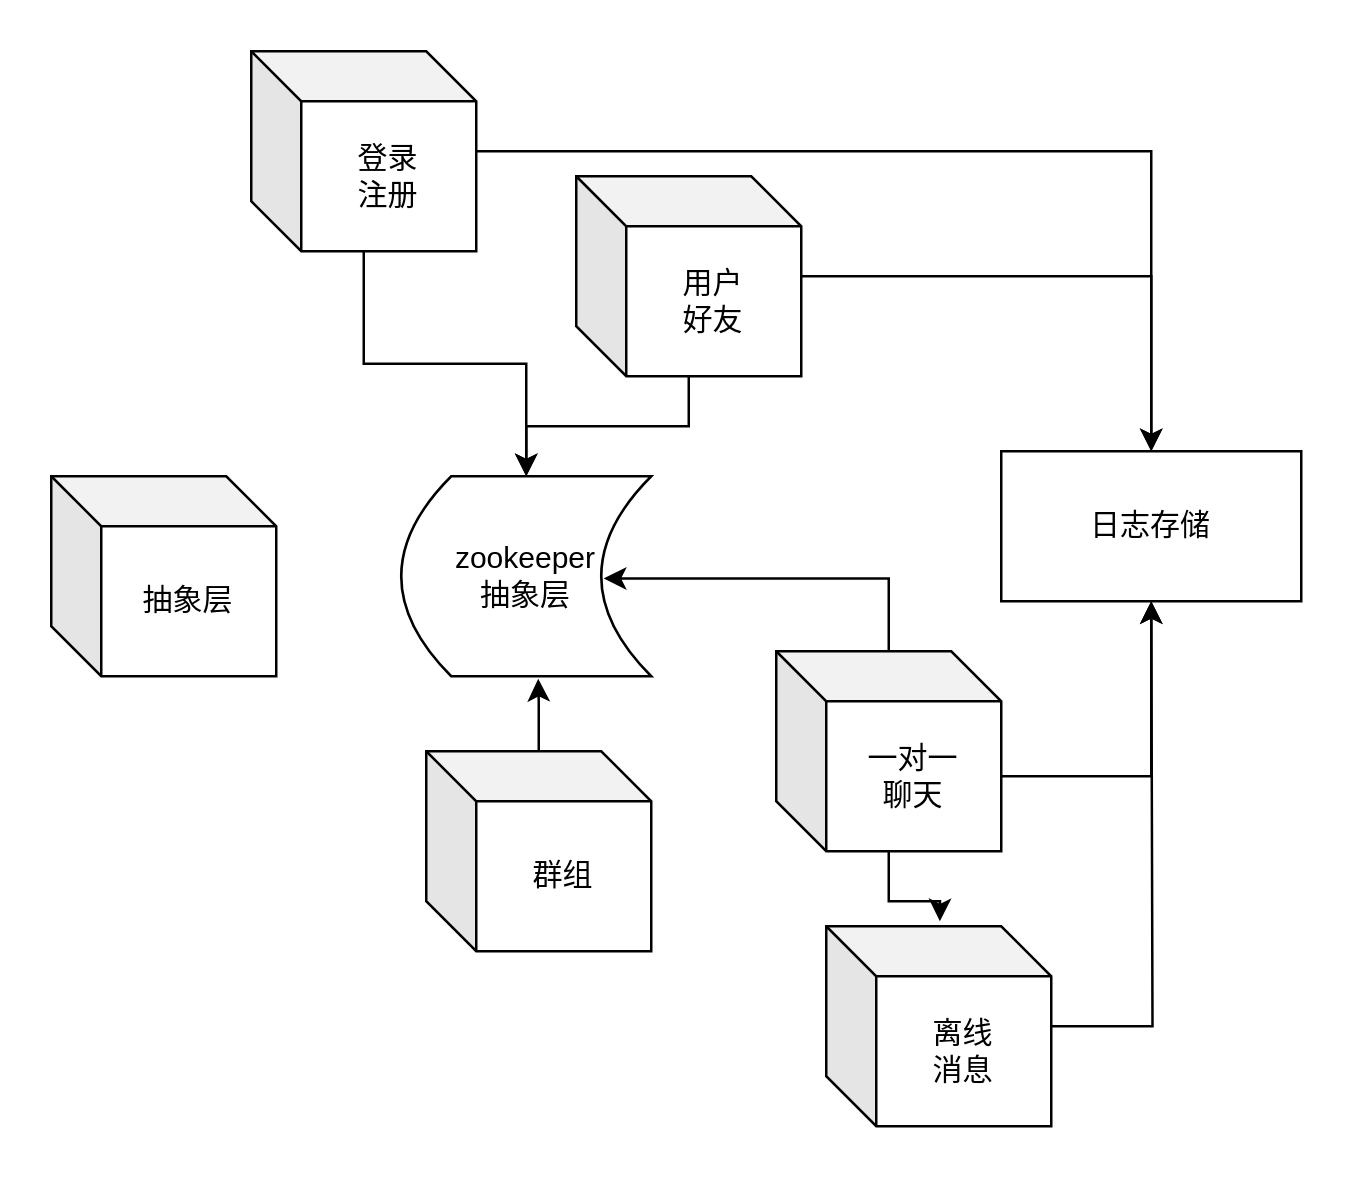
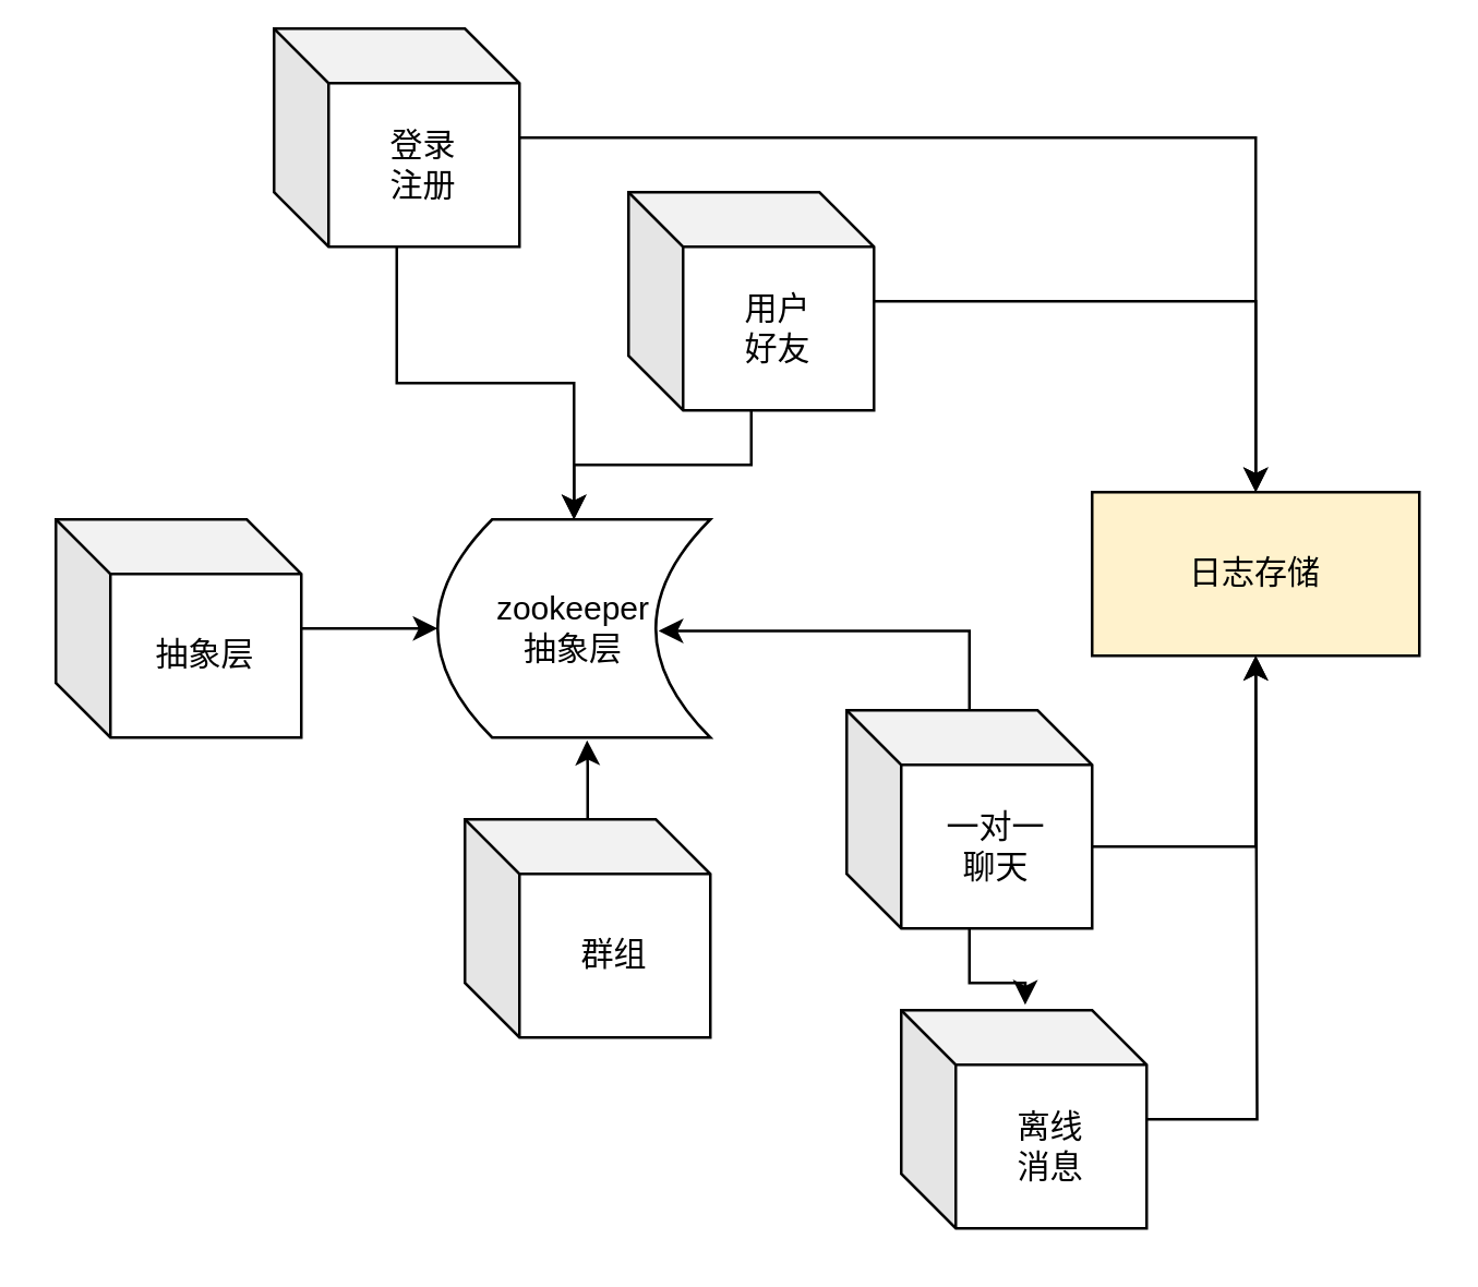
  <mxCell id="0" />
  <mxCell id="1" parent="0" />
  <mxCell id="2" style="edgeStyle=orthogonalEdgeStyle;rounded=0;orthogonalLoop=1;jettySize=auto;html=1;entryX=0.5;entryY=0;entryDx=0;entryDy=0;" edge="1" parent="1" source="4" target="5"><mxGeometry relative="1" as="geometry" /></mxCell>
  <mxCell id="3" style="edgeStyle=orthogonalEdgeStyle;rounded=0;orthogonalLoop=1;jettySize=auto;html=1;entryX=0.5;entryY=0;entryDx=0;entryDy=0;" edge="1" parent="1" source="4" target="19"><mxGeometry relative="1" as="geometry" /></mxCell>
- <mxCell id="4" value="登录&lt;div&gt;注册&lt;/div&gt;" style="shape=cube;whiteSpace=wrap;html=1;boundedLbl=1;backgroundOutline=1;darkOpacity=0.05;darkOpacity2=0.1;" vertex="1" parent="1"><mxGeometry x="100" y="20" width="90" height="80" as="geometry" /></mxCell>
+ <mxCell id="4" value="登录&lt;div&gt;注册&lt;/div&gt;" style="shape=cube;whiteSpace=wrap;html=1;boundedLbl=1;backgroundOutline=1;darkOpacity=0.05;darkOpacity2=0.1;" vertex="1" parent="1"><mxGeometry x="100" y="10" width="90" height="80" as="geometry" /></mxCell>
  <mxCell id="5" value="zookeeper&lt;div&gt;抽象层&lt;/div&gt;" style="shape=dataStorage;whiteSpace=wrap;html=1;fixedSize=1;" vertex="1" parent="1"><mxGeometry x="160" y="190" width="100" height="80" as="geometry" /></mxCell>
  <mxCell id="6" style="edgeStyle=orthogonalEdgeStyle;rounded=0;orthogonalLoop=1;jettySize=auto;html=1;entryX=0.5;entryY=0;entryDx=0;entryDy=0;" edge="1" parent="1" source="8" target="5"><mxGeometry relative="1" as="geometry" /></mxCell>
  <mxCell id="7" style="edgeStyle=orthogonalEdgeStyle;rounded=0;orthogonalLoop=1;jettySize=auto;html=1;entryX=0.5;entryY=0;entryDx=0;entryDy=0;" edge="1" parent="1" source="8" target="19"><mxGeometry relative="1" as="geometry" /></mxCell>
  <mxCell id="8" value="用户&lt;div&gt;好友&lt;/div&gt;" style="shape=cube;whiteSpace=wrap;html=1;boundedLbl=1;backgroundOutline=1;darkOpacity=0.05;darkOpacity2=0.1;" vertex="1" parent="1"><mxGeometry x="230" y="70" width="90" height="80" as="geometry" /></mxCell>
+ <mxCell id="9" style="edgeStyle=orthogonalEdgeStyle;rounded=0;orthogonalLoop=1;jettySize=auto;html=1;entryX=0;entryY=0.5;entryDx=0;entryDy=0;" edge="1" parent="1" source="10" target="5"><mxGeometry relative="1" as="geometry"><mxPoint x="150" y="230" as="targetPoint" /></mxGeometry></mxCell>
  <mxCell id="10" value="抽象层" style="shape=cube;whiteSpace=wrap;html=1;boundedLbl=1;backgroundOutline=1;darkOpacity=0.05;darkOpacity2=0.1;" vertex="1" parent="1"><mxGeometry x="20" y="190" width="90" height="80" as="geometry" /></mxCell>
  <mxCell id="11" style="edgeStyle=orthogonalEdgeStyle;rounded=0;orthogonalLoop=1;jettySize=auto;html=1;entryX=0.548;entryY=1.013;entryDx=0;entryDy=0;entryPerimeter=0;" edge="1" parent="1" source="12" target="5"><mxGeometry relative="1" as="geometry"><mxPoint x="215" y="280" as="targetPoint" /></mxGeometry></mxCell>
  <mxCell id="12" value="群组" style="shape=cube;whiteSpace=wrap;html=1;boundedLbl=1;backgroundOutline=1;darkOpacity=0.05;darkOpacity2=0.1;" vertex="1" parent="1"><mxGeometry x="170" y="300" width="90" height="80" as="geometry" /></mxCell>
  <mxCell id="13" style="edgeStyle=orthogonalEdgeStyle;rounded=0;orthogonalLoop=1;jettySize=auto;html=1;" edge="1" parent="1" source="14"><mxGeometry relative="1" as="geometry"><mxPoint x="460" y="240" as="targetPoint" /></mxGeometry></mxCell>
  <mxCell id="14" value="离线&lt;div&gt;消息&lt;/div&gt;" style="shape=cube;whiteSpace=wrap;html=1;boundedLbl=1;backgroundOutline=1;darkOpacity=0.05;darkOpacity2=0.1;" vertex="1" parent="1"><mxGeometry x="330" y="370" width="90" height="80" as="geometry" /></mxCell>
  <mxCell id="15" style="edgeStyle=orthogonalEdgeStyle;rounded=0;orthogonalLoop=1;jettySize=auto;html=1;entryX=0.505;entryY=-0.025;entryDx=0;entryDy=0;entryPerimeter=0;" edge="1" parent="1" source="18" target="14"><mxGeometry relative="1" as="geometry"><mxPoint x="355" y="380" as="targetPoint" /></mxGeometry></mxCell>
  <mxCell id="16" style="edgeStyle=orthogonalEdgeStyle;rounded=0;orthogonalLoop=1;jettySize=auto;html=1;entryX=0.81;entryY=0.511;entryDx=0;entryDy=0;entryPerimeter=0;" edge="1" parent="1" source="18" target="5"><mxGeometry relative="1" as="geometry"><Array as="points"><mxPoint x="355" y="231" /></Array></mxGeometry></mxCell>
  <mxCell id="17" style="edgeStyle=orthogonalEdgeStyle;rounded=0;orthogonalLoop=1;jettySize=auto;html=1;entryX=0.5;entryY=1;entryDx=0;entryDy=0;" edge="1" parent="1" source="18" target="19"><mxGeometry relative="1" as="geometry"><mxPoint x="460" y="250" as="targetPoint" /><Array as="points"><mxPoint x="460" y="310" /></Array></mxGeometry></mxCell>
  <mxCell id="18" value="一对一&lt;div&gt;聊天&lt;/div&gt;" style="shape=cube;whiteSpace=wrap;html=1;boundedLbl=1;backgroundOutline=1;darkOpacity=0.05;darkOpacity2=0.1;" vertex="1" parent="1"><mxGeometry x="310" y="260" width="90" height="80" as="geometry" /></mxCell>
- <mxCell id="19" value="日志存储" style="rounded=0;whiteSpace=wrap;html=1;" vertex="1" parent="1"><mxGeometry x="400" y="180" width="120" height="60" as="geometry" /></mxCell>
+ <mxCell id="19" value="日志存储" style="rounded=0;whiteSpace=wrap;html=1;fillColor=#fff2cc;" vertex="1" parent="1"><mxGeometry x="400" y="180" width="120" height="60" as="geometry" /></mxCell>
